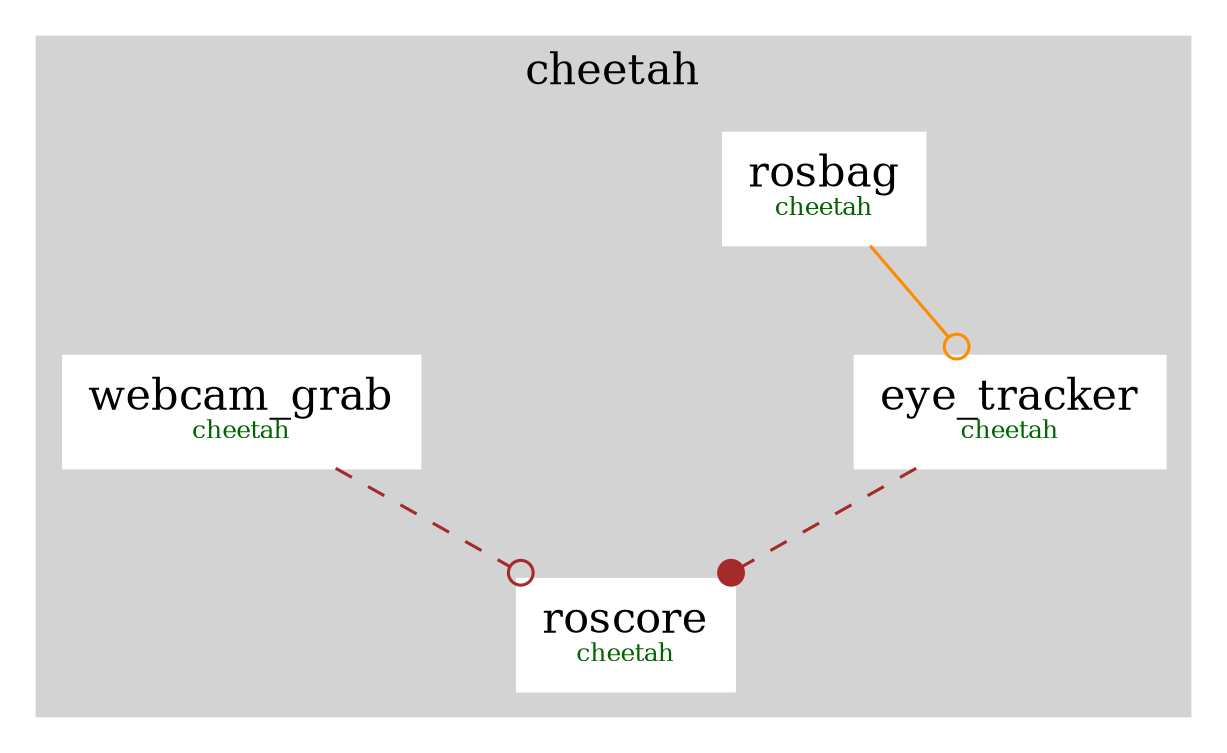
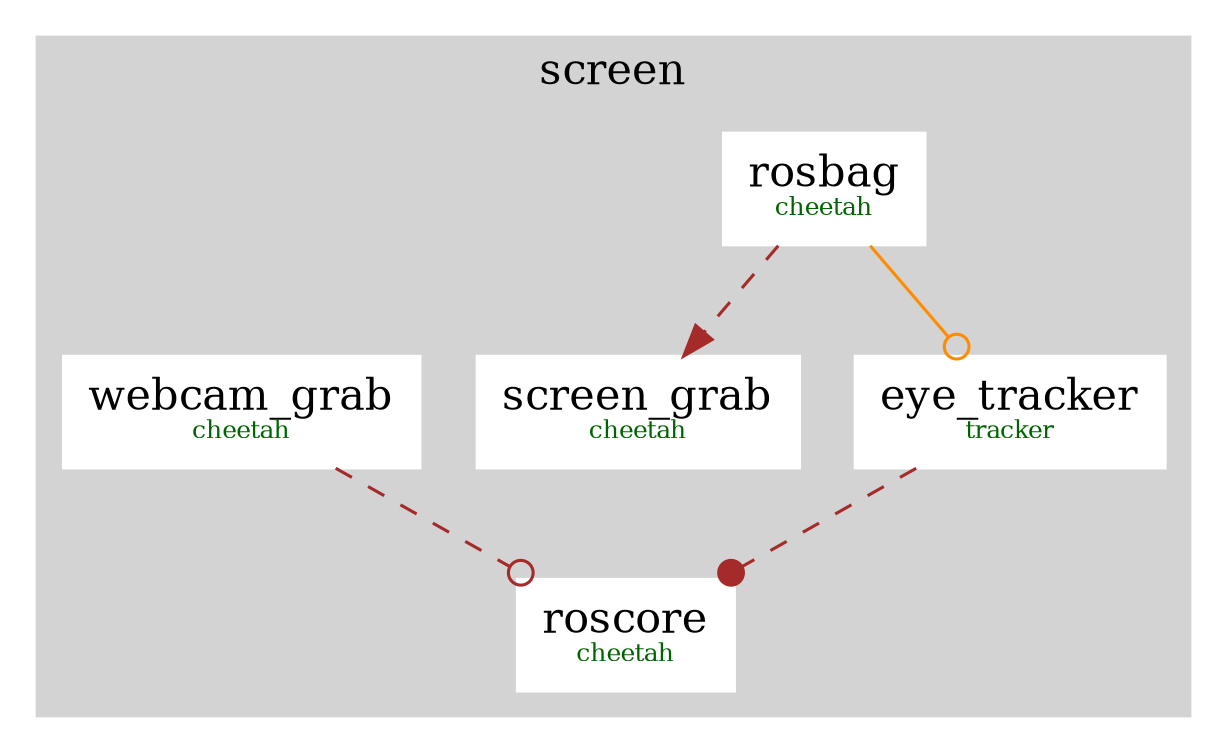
  strict digraph {
    newrank=true
    rankdir=TB
    splines=polyline
    node [color=white shape=box style=filled]
    edge [arrowhead=odot color=brown style=dashed]
    n1 [label=<roscore<BR /><FONT POINT-SIZE="8" color="darkgreen">cheetah</FONT>>]
-   n3 [label=<eye_tracker<BR /><FONT POINT-SIZE="8" color="darkgreen">cheetah</FONT>>]
+   n2 [label=<screen_grab<BR /><FONT POINT-SIZE="8" color="darkgreen">cheetah</FONT>>]
+   n3 [label=<eye_tracker<BR /><FONT POINT-SIZE="8" color="darkgreen">tracker</FONT>>]
    n4 [label=<rosbag<BR /><FONT POINT-SIZE="8" color="darkgreen">cheetah</FONT>>]
    n5 [label=<webcam_grab<BR /><FONT POINT-SIZE="8" color="darkgreen">cheetah</FONT>>]
    subgraph cluster_1 {
      color=lightgrey
-     label=cheetah
+     label=screen
      style=filled
      n1
+     n2
      n3
      n4
      n5
    }
    n3 -> n1 [arrowhead=dot]
+   n4 -> n2 [arrowhead=normal]
    n4 -> n3 [color=darkorange style=solid]
    n5 -> n1
  }
